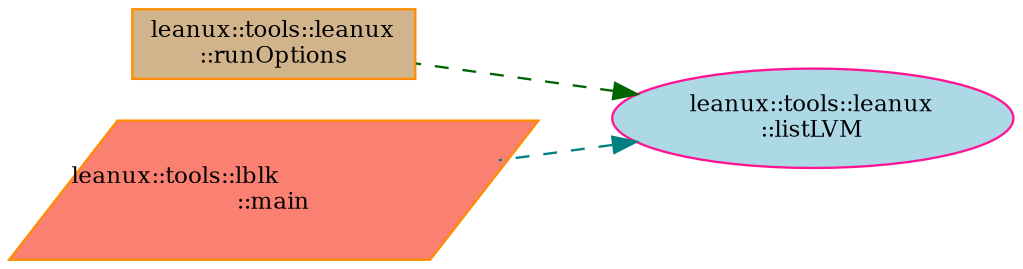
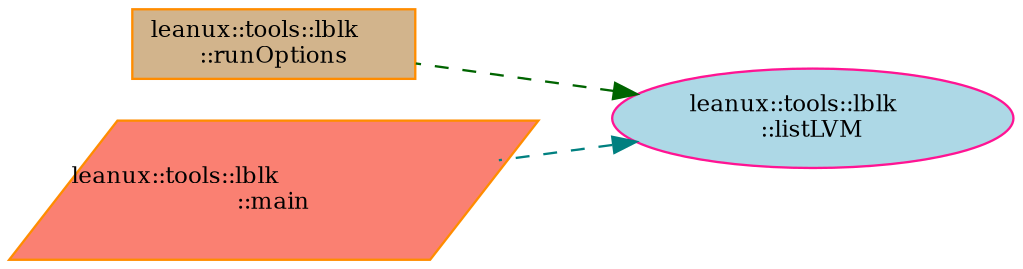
  digraph {
    fontname="DejaVu Serif"
    rankdir=RL
    node [color=darkorange fontname="DejaVu Serif" fontsize=10 style=filled]
    edge [dir=back fontname="DejaVu Serif" fontsize=10 labelfontname=Helvetica labelfontsize=10 style=dashed]
-   n1 [color=deeppink fillcolor=lightblue fontcolor=black height=0.2 label="leanux::tools::leanux\l::listLVM" shape=ellipse width=0.4]
-   n2 [fillcolor=tan height=0.2 label="leanux::tools::leanux\l::runOptions" shape=box width=0.4]
+   n1 [color=deeppink fillcolor=lightblue fontcolor=black height=0.2 label="leanux::tools::lblk\l::listLVM" shape=ellipse width=0.4]
+   n2 [fillcolor=tan height=0.2 label="leanux::tools::lblk\l::runOptions" shape=box width=0.4]
    n3 [fillcolor=salmon height=0.2 label="leanux::tools::lblk\l::main" shape=parallelogram width=0.4]
    n1 -> n2 [color=darkgreen]
    n1 -> n3 [color=teal]
  }
